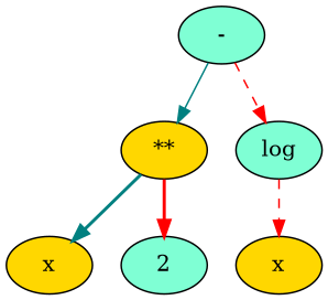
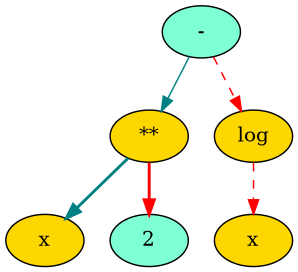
  digraph {
    node [style=filled fillcolor=gold]
    edge [color=red style=dashed]
    n1 [label="-" fillcolor=aquamarine]
    n2 [label="**"]
-   n3 [label=log fillcolor=aquamarine]
+   n3 [label=log]
    n4 [label=x]
    n5 [label=2 fillcolor=aquamarine]
    n6 [label=x]
    n1 -> n2 [color=teal style=solid]
    n1 -> n3
    n2 -> n4 [color=teal style=bold]
    n2 -> n5 [style=bold]
    n3 -> n6
  }
